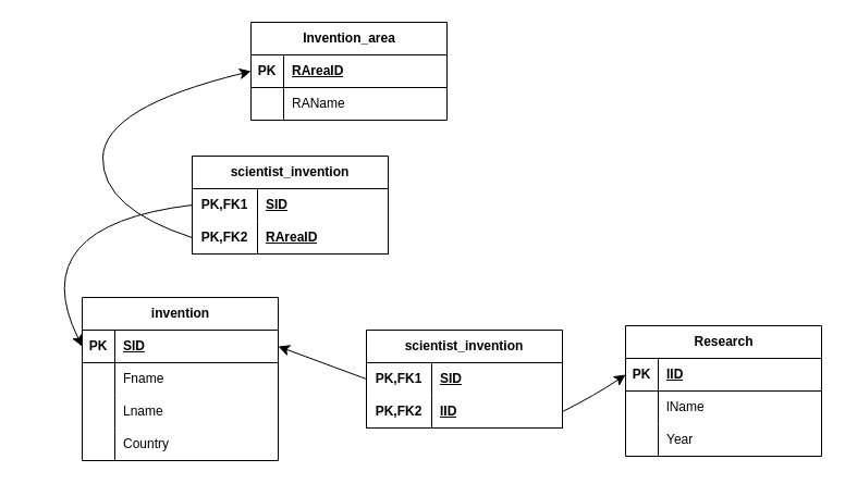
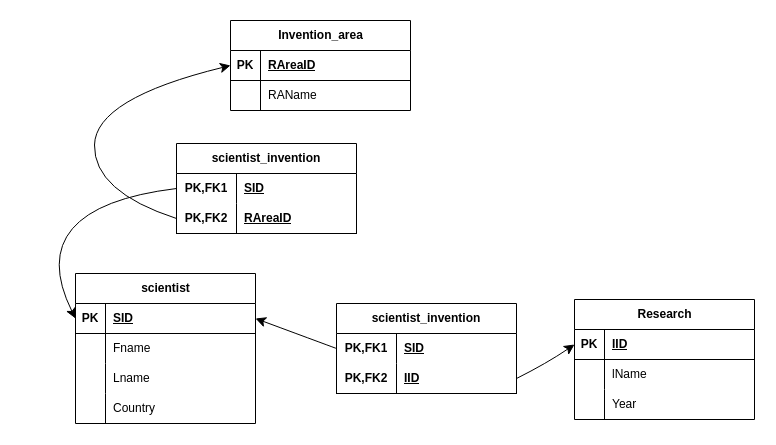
  <mxCell id="0" />
  <mxCell id="1" parent="0" />
- <mxCell id="2" value="invention" style="shape=table;startSize=30;container=1;collapsible=1;childLayout=tableLayout;fixedRows=1;rowLines=0;fontStyle=1;align=center;resizeLast=1;html=1;" parent="1" vertex="1"><mxGeometry x="75" y="273" width="180" height="150" as="geometry" /></mxCell>
+ <mxCell id="2" value="scientist" style="shape=table;startSize=30;container=1;collapsible=1;childLayout=tableLayout;fixedRows=1;rowLines=0;fontStyle=1;align=center;resizeLast=1;html=1;" parent="1" vertex="1"><mxGeometry x="75" y="273" width="180" height="150" as="geometry" /></mxCell>
  <mxCell id="3" value="" style="shape=tableRow;horizontal=0;startSize=0;swimlaneHead=0;swimlaneBody=0;fillColor=none;collapsible=0;dropTarget=0;points=[[0,0.5],[1,0.5]];portConstraint=eastwest;top=0;left=0;right=0;bottom=1;" parent="2" vertex="1"><mxGeometry y="30" width="180" height="30" as="geometry" /></mxCell>
  <mxCell id="4" value="PK" style="shape=partialRectangle;connectable=0;fillColor=none;top=0;left=0;bottom=0;right=0;fontStyle=1;overflow=hidden;whiteSpace=wrap;html=1;" parent="3" vertex="1"><mxGeometry width="30" height="30" as="geometry"><mxRectangle width="30" height="30" as="alternateBounds" /></mxGeometry></mxCell>
  <mxCell id="5" value="SID" style="shape=partialRectangle;connectable=0;fillColor=none;top=0;left=0;bottom=0;right=0;align=left;spacingLeft=6;fontStyle=5;overflow=hidden;whiteSpace=wrap;html=1;" parent="3" vertex="1"><mxGeometry x="30" width="150" height="30" as="geometry"><mxRectangle width="150" height="30" as="alternateBounds" /></mxGeometry></mxCell>
  <mxCell id="6" value="" style="shape=tableRow;horizontal=0;startSize=0;swimlaneHead=0;swimlaneBody=0;fillColor=none;collapsible=0;dropTarget=0;points=[[0,0.5],[1,0.5]];portConstraint=eastwest;top=0;left=0;right=0;bottom=0;" parent="2" vertex="1"><mxGeometry y="60" width="180" height="30" as="geometry" /></mxCell>
  <mxCell id="7" value="" style="shape=partialRectangle;connectable=0;fillColor=none;top=0;left=0;bottom=0;right=0;editable=1;overflow=hidden;whiteSpace=wrap;html=1;" parent="6" vertex="1"><mxGeometry width="30" height="30" as="geometry"><mxRectangle width="30" height="30" as="alternateBounds" /></mxGeometry></mxCell>
  <mxCell id="8" value="Fname" style="shape=partialRectangle;connectable=0;fillColor=none;top=0;left=0;bottom=0;right=0;align=left;spacingLeft=6;overflow=hidden;whiteSpace=wrap;html=1;" parent="6" vertex="1"><mxGeometry x="30" width="150" height="30" as="geometry"><mxRectangle width="150" height="30" as="alternateBounds" /></mxGeometry></mxCell>
  <mxCell id="9" value="" style="shape=tableRow;horizontal=0;startSize=0;swimlaneHead=0;swimlaneBody=0;fillColor=none;collapsible=0;dropTarget=0;points=[[0,0.5],[1,0.5]];portConstraint=eastwest;top=0;left=0;right=0;bottom=0;" parent="2" vertex="1"><mxGeometry y="90" width="180" height="30" as="geometry" /></mxCell>
  <mxCell id="10" value="" style="shape=partialRectangle;connectable=0;fillColor=none;top=0;left=0;bottom=0;right=0;editable=1;overflow=hidden;whiteSpace=wrap;html=1;" parent="9" vertex="1"><mxGeometry width="30" height="30" as="geometry"><mxRectangle width="30" height="30" as="alternateBounds" /></mxGeometry></mxCell>
  <mxCell id="11" value="Lname" style="shape=partialRectangle;connectable=0;fillColor=none;top=0;left=0;bottom=0;right=0;align=left;spacingLeft=6;overflow=hidden;whiteSpace=wrap;html=1;" parent="9" vertex="1"><mxGeometry x="30" width="150" height="30" as="geometry"><mxRectangle width="150" height="30" as="alternateBounds" /></mxGeometry></mxCell>
  <mxCell id="12" value="" style="shape=tableRow;horizontal=0;startSize=0;swimlaneHead=0;swimlaneBody=0;fillColor=none;collapsible=0;dropTarget=0;points=[[0,0.5],[1,0.5]];portConstraint=eastwest;top=0;left=0;right=0;bottom=0;" parent="2" vertex="1"><mxGeometry y="120" width="180" height="30" as="geometry" /></mxCell>
  <mxCell id="13" value="" style="shape=partialRectangle;connectable=0;fillColor=none;top=0;left=0;bottom=0;right=0;editable=1;overflow=hidden;whiteSpace=wrap;html=1;" parent="12" vertex="1"><mxGeometry width="30" height="30" as="geometry"><mxRectangle width="30" height="30" as="alternateBounds" /></mxGeometry></mxCell>
  <mxCell id="14" value="Country" style="shape=partialRectangle;connectable=0;fillColor=none;top=0;left=0;bottom=0;right=0;align=left;spacingLeft=6;overflow=hidden;whiteSpace=wrap;html=1;" parent="12" vertex="1"><mxGeometry x="30" width="150" height="30" as="geometry"><mxRectangle width="150" height="30" as="alternateBounds" /></mxGeometry></mxCell>
  <mxCell id="15" value="Research" style="shape=table;startSize=30;container=1;collapsible=1;childLayout=tableLayout;fixedRows=1;rowLines=0;fontStyle=1;align=center;resizeLast=1;html=1;" parent="1" vertex="1"><mxGeometry x="574" y="299" width="180" height="120" as="geometry" /></mxCell>
  <mxCell id="16" value="" style="shape=tableRow;horizontal=0;startSize=0;swimlaneHead=0;swimlaneBody=0;fillColor=none;collapsible=0;dropTarget=0;points=[[0,0.5],[1,0.5]];portConstraint=eastwest;top=0;left=0;right=0;bottom=1;" parent="15" vertex="1"><mxGeometry y="30" width="180" height="30" as="geometry" /></mxCell>
  <mxCell id="17" value="PK" style="shape=partialRectangle;connectable=0;fillColor=none;top=0;left=0;bottom=0;right=0;fontStyle=1;overflow=hidden;whiteSpace=wrap;html=1;" parent="16" vertex="1"><mxGeometry width="30" height="30" as="geometry"><mxRectangle width="30" height="30" as="alternateBounds" /></mxGeometry></mxCell>
  <mxCell id="18" value="IID" style="shape=partialRectangle;connectable=0;fillColor=none;top=0;left=0;bottom=0;right=0;align=left;spacingLeft=6;fontStyle=5;overflow=hidden;whiteSpace=wrap;html=1;" parent="16" vertex="1"><mxGeometry x="30" width="150" height="30" as="geometry"><mxRectangle width="150" height="30" as="alternateBounds" /></mxGeometry></mxCell>
  <mxCell id="19" value="" style="shape=tableRow;horizontal=0;startSize=0;swimlaneHead=0;swimlaneBody=0;fillColor=none;collapsible=0;dropTarget=0;points=[[0,0.5],[1,0.5]];portConstraint=eastwest;top=0;left=0;right=0;bottom=0;" parent="15" vertex="1"><mxGeometry y="60" width="180" height="30" as="geometry" /></mxCell>
  <mxCell id="20" value="" style="shape=partialRectangle;connectable=0;fillColor=none;top=0;left=0;bottom=0;right=0;editable=1;overflow=hidden;whiteSpace=wrap;html=1;" parent="19" vertex="1"><mxGeometry width="30" height="30" as="geometry"><mxRectangle width="30" height="30" as="alternateBounds" /></mxGeometry></mxCell>
  <mxCell id="21" value="lName" style="shape=partialRectangle;connectable=0;fillColor=none;top=0;left=0;bottom=0;right=0;align=left;spacingLeft=6;overflow=hidden;whiteSpace=wrap;html=1;" parent="19" vertex="1"><mxGeometry x="30" width="150" height="30" as="geometry"><mxRectangle width="150" height="30" as="alternateBounds" /></mxGeometry></mxCell>
  <mxCell id="22" value="" style="shape=tableRow;horizontal=0;startSize=0;swimlaneHead=0;swimlaneBody=0;fillColor=none;collapsible=0;dropTarget=0;points=[[0,0.5],[1,0.5]];portConstraint=eastwest;top=0;left=0;right=0;bottom=0;" parent="15" vertex="1"><mxGeometry y="90" width="180" height="30" as="geometry" /></mxCell>
  <mxCell id="23" value="" style="shape=partialRectangle;connectable=0;fillColor=none;top=0;left=0;bottom=0;right=0;editable=1;overflow=hidden;whiteSpace=wrap;html=1;" parent="22" vertex="1"><mxGeometry width="30" height="30" as="geometry"><mxRectangle width="30" height="30" as="alternateBounds" /></mxGeometry></mxCell>
  <mxCell id="24" value="Year" style="shape=partialRectangle;connectable=0;fillColor=none;top=0;left=0;bottom=0;right=0;align=left;spacingLeft=6;overflow=hidden;whiteSpace=wrap;html=1;" parent="22" vertex="1"><mxGeometry x="30" width="150" height="30" as="geometry"><mxRectangle width="150" height="30" as="alternateBounds" /></mxGeometry></mxCell>
  <mxCell id="25" value="scientist_invention" style="shape=table;startSize=30;container=1;collapsible=1;childLayout=tableLayout;fixedRows=1;rowLines=0;fontStyle=1;align=center;resizeLast=1;html=1;whiteSpace=wrap;" parent="1" vertex="1"><mxGeometry x="336" y="303" width="180" height="90" as="geometry" /></mxCell>
  <mxCell id="26" value="" style="shape=tableRow;horizontal=0;startSize=0;swimlaneHead=0;swimlaneBody=0;fillColor=none;collapsible=0;dropTarget=0;points=[[0,0.5],[1,0.5]];portConstraint=eastwest;top=0;left=0;right=0;bottom=0;html=1;" parent="25" vertex="1"><mxGeometry y="30" width="180" height="30" as="geometry" /></mxCell>
  <mxCell id="27" value="PK,FK1" style="shape=partialRectangle;connectable=0;fillColor=none;top=0;left=0;bottom=0;right=0;fontStyle=1;overflow=hidden;html=1;whiteSpace=wrap;" parent="26" vertex="1"><mxGeometry width="60" height="30" as="geometry"><mxRectangle width="60" height="30" as="alternateBounds" /></mxGeometry></mxCell>
  <mxCell id="28" value="SID" style="shape=partialRectangle;connectable=0;fillColor=none;top=0;left=0;bottom=0;right=0;align=left;spacingLeft=6;fontStyle=5;overflow=hidden;html=1;whiteSpace=wrap;" parent="26" vertex="1"><mxGeometry x="60" width="120" height="30" as="geometry"><mxRectangle width="120" height="30" as="alternateBounds" /></mxGeometry></mxCell>
  <mxCell id="29" value="" style="shape=tableRow;horizontal=0;startSize=0;swimlaneHead=0;swimlaneBody=0;fillColor=none;collapsible=0;dropTarget=0;points=[[0,0.5],[1,0.5]];portConstraint=eastwest;top=0;left=0;right=0;bottom=1;html=1;" parent="25" vertex="1"><mxGeometry y="60" width="180" height="30" as="geometry" /></mxCell>
  <mxCell id="30" value="PK,FK2" style="shape=partialRectangle;connectable=0;fillColor=none;top=0;left=0;bottom=0;right=0;fontStyle=1;overflow=hidden;html=1;whiteSpace=wrap;" parent="29" vertex="1"><mxGeometry width="60" height="30" as="geometry"><mxRectangle width="60" height="30" as="alternateBounds" /></mxGeometry></mxCell>
  <mxCell id="31" value="IID" style="shape=partialRectangle;connectable=0;fillColor=none;top=0;left=0;bottom=0;right=0;align=left;spacingLeft=6;fontStyle=5;overflow=hidden;html=1;whiteSpace=wrap;" parent="29" vertex="1"><mxGeometry x="60" width="120" height="30" as="geometry"><mxRectangle width="120" height="30" as="alternateBounds" /></mxGeometry></mxCell>
  <mxCell id="32" value="scientist_invention" style="shape=table;startSize=30;container=1;collapsible=1;childLayout=tableLayout;fixedRows=1;rowLines=0;fontStyle=1;align=center;resizeLast=1;html=1;whiteSpace=wrap;" parent="1" vertex="1"><mxGeometry x="176" y="143" width="180" height="90" as="geometry" /></mxCell>
  <mxCell id="33" value="" style="shape=tableRow;horizontal=0;startSize=0;swimlaneHead=0;swimlaneBody=0;fillColor=none;collapsible=0;dropTarget=0;points=[[0,0.5],[1,0.5]];portConstraint=eastwest;top=0;left=0;right=0;bottom=0;html=1;" parent="32" vertex="1"><mxGeometry y="30" width="180" height="30" as="geometry" /></mxCell>
  <mxCell id="34" value="PK,FK1" style="shape=partialRectangle;connectable=0;fillColor=none;top=0;left=0;bottom=0;right=0;fontStyle=1;overflow=hidden;html=1;whiteSpace=wrap;" parent="33" vertex="1"><mxGeometry width="60" height="30" as="geometry"><mxRectangle width="60" height="30" as="alternateBounds" /></mxGeometry></mxCell>
  <mxCell id="35" value="SID" style="shape=partialRectangle;connectable=0;fillColor=none;top=0;left=0;bottom=0;right=0;align=left;spacingLeft=6;fontStyle=5;overflow=hidden;html=1;whiteSpace=wrap;" parent="33" vertex="1"><mxGeometry x="60" width="120" height="30" as="geometry"><mxRectangle width="120" height="30" as="alternateBounds" /></mxGeometry></mxCell>
  <mxCell id="36" value="" style="shape=tableRow;horizontal=0;startSize=0;swimlaneHead=0;swimlaneBody=0;fillColor=none;collapsible=0;dropTarget=0;points=[[0,0.5],[1,0.5]];portConstraint=eastwest;top=0;left=0;right=0;bottom=1;html=1;" parent="32" vertex="1"><mxGeometry y="60" width="180" height="30" as="geometry" /></mxCell>
  <mxCell id="37" value="PK,FK2" style="shape=partialRectangle;connectable=0;fillColor=none;top=0;left=0;bottom=0;right=0;fontStyle=1;overflow=hidden;html=1;whiteSpace=wrap;" parent="36" vertex="1"><mxGeometry width="60" height="30" as="geometry"><mxRectangle width="60" height="30" as="alternateBounds" /></mxGeometry></mxCell>
  <mxCell id="38" value="RAreaID" style="shape=partialRectangle;connectable=0;fillColor=none;top=0;left=0;bottom=0;right=0;align=left;spacingLeft=6;fontStyle=5;overflow=hidden;html=1;whiteSpace=wrap;" parent="36" vertex="1"><mxGeometry x="60" width="120" height="30" as="geometry"><mxRectangle width="120" height="30" as="alternateBounds" /></mxGeometry></mxCell>
  <mxCell id="39" value="Invention_area" style="shape=table;startSize=30;container=1;collapsible=1;childLayout=tableLayout;fixedRows=1;rowLines=0;fontStyle=1;align=center;resizeLast=1;html=1;" parent="1" vertex="1"><mxGeometry x="230" y="20" width="180" height="90" as="geometry" /></mxCell>
  <mxCell id="40" value="" style="shape=tableRow;horizontal=0;startSize=0;swimlaneHead=0;swimlaneBody=0;fillColor=none;collapsible=0;dropTarget=0;points=[[0,0.5],[1,0.5]];portConstraint=eastwest;top=0;left=0;right=0;bottom=1;" parent="39" vertex="1"><mxGeometry y="30" width="180" height="30" as="geometry" /></mxCell>
  <mxCell id="41" value="PK" style="shape=partialRectangle;connectable=0;fillColor=none;top=0;left=0;bottom=0;right=0;fontStyle=1;overflow=hidden;whiteSpace=wrap;html=1;" parent="40" vertex="1"><mxGeometry width="30" height="30" as="geometry"><mxRectangle width="30" height="30" as="alternateBounds" /></mxGeometry></mxCell>
  <mxCell id="42" value="RAreaID" style="shape=partialRectangle;connectable=0;fillColor=none;top=0;left=0;bottom=0;right=0;align=left;spacingLeft=6;fontStyle=5;overflow=hidden;whiteSpace=wrap;html=1;" parent="40" vertex="1"><mxGeometry x="30" width="150" height="30" as="geometry"><mxRectangle width="150" height="30" as="alternateBounds" /></mxGeometry></mxCell>
  <mxCell id="43" value="" style="shape=tableRow;horizontal=0;startSize=0;swimlaneHead=0;swimlaneBody=0;fillColor=none;collapsible=0;dropTarget=0;points=[[0,0.5],[1,0.5]];portConstraint=eastwest;top=0;left=0;right=0;bottom=0;" parent="39" vertex="1"><mxGeometry y="60" width="180" height="30" as="geometry" /></mxCell>
  <mxCell id="44" value="" style="shape=partialRectangle;connectable=0;fillColor=none;top=0;left=0;bottom=0;right=0;editable=1;overflow=hidden;whiteSpace=wrap;html=1;" parent="43" vertex="1"><mxGeometry width="30" height="30" as="geometry"><mxRectangle width="30" height="30" as="alternateBounds" /></mxGeometry></mxCell>
  <mxCell id="45" value="RAName" style="shape=partialRectangle;connectable=0;fillColor=none;top=0;left=0;bottom=0;right=0;align=left;spacingLeft=6;overflow=hidden;whiteSpace=wrap;html=1;" parent="43" vertex="1"><mxGeometry x="30" width="150" height="30" as="geometry"><mxRectangle width="150" height="30" as="alternateBounds" /></mxGeometry></mxCell>
  <mxCell id="46" style="edgeStyle=none;curved=1;rounded=0;orthogonalLoop=1;jettySize=auto;html=1;exitX=0;exitY=0.5;exitDx=0;exitDy=0;entryX=0;entryY=0.5;entryDx=0;entryDy=0;fontSize=12;startSize=8;endSize=8;" parent="1" source="36" target="40" edge="1"><mxGeometry relative="1" as="geometry"><Array as="points"><mxPoint x="93" y="191" /><mxPoint x="95" y="98" /></Array></mxGeometry></mxCell>
  <mxCell id="47" value="" style="endArrow=classic;html=1;rounded=0;fontSize=12;startSize=8;endSize=8;curved=1;exitX=1;exitY=0.5;exitDx=0;exitDy=0;entryX=0;entryY=0.5;entryDx=0;entryDy=0;" edge="1" parent="1" source="29" target="16"><mxGeometry width="50" height="50" relative="1" as="geometry"><mxPoint x="609" y="317" as="sourcePoint" /><mxPoint x="659" y="267" as="targetPoint" /><Array as="points"><mxPoint x="546" y="363" /></Array></mxGeometry></mxCell>
  <mxCell id="48" value="" style="endArrow=classic;html=1;rounded=0;fontSize=12;startSize=8;endSize=8;curved=1;exitX=0;exitY=0.5;exitDx=0;exitDy=0;entryX=1;entryY=0.5;entryDx=0;entryDy=0;" edge="1" parent="1" source="26" target="3"><mxGeometry width="50" height="50" relative="1" as="geometry"><mxPoint x="609" y="317" as="sourcePoint" /><mxPoint x="659" y="267" as="targetPoint" /></mxGeometry></mxCell>
  <mxCell id="49" style="edgeStyle=none;curved=1;rounded=0;orthogonalLoop=1;jettySize=auto;html=1;exitX=0;exitY=0.5;exitDx=0;exitDy=0;entryX=0;entryY=0.5;entryDx=0;entryDy=0;fontSize=12;startSize=8;endSize=8;" edge="1" parent="1" source="33" target="3"><mxGeometry relative="1" as="geometry"><Array as="points"><mxPoint x="20" y="207" /></Array></mxGeometry></mxCell>
